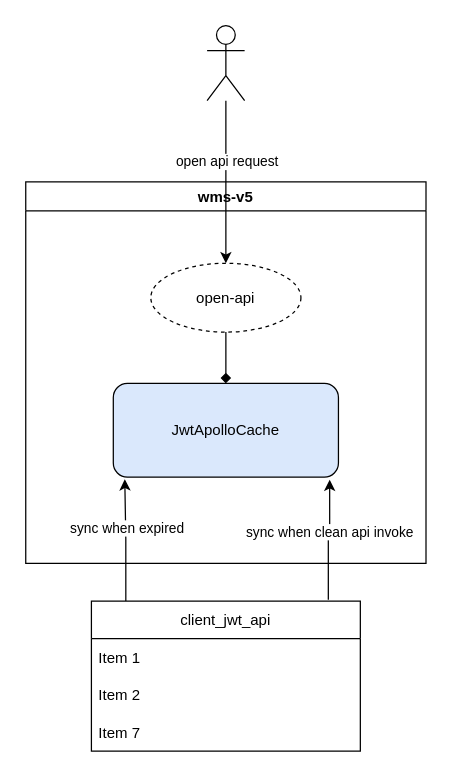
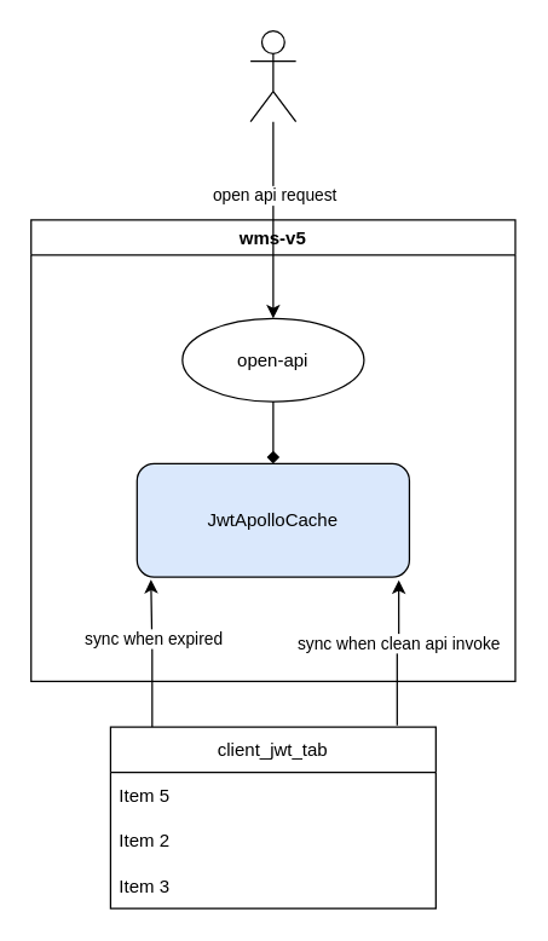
  <mxCell id="0" />
  <mxCell id="1" parent="0" />
  <mxCell id="2" value="wms-v5" style="swimlane;startSize=23;" parent="1" vertex="1"><mxGeometry x="20" y="145" width="320" height="305" as="geometry" /></mxCell>
  <mxCell id="3" value="JwtApolloCache" style="rounded=1;whiteSpace=wrap;html=1;fillColor=#dae8fc;" parent="2" vertex="1"><mxGeometry x="70" y="161" width="180" height="75" as="geometry" /></mxCell>
  <mxCell id="4" style="edgeStyle=orthogonalEdgeStyle;rounded=0;orthogonalLoop=1;jettySize=auto;html=1;entryX=0.5;entryY=0;entryDx=0;entryDy=0;endArrow=diamond;" edge="1" parent="2" source="5" target="3"><mxGeometry relative="1" as="geometry" /></mxCell>
- <mxCell id="5" value="open-api" style="ellipse;whiteSpace=wrap;html=1;dashed=1;" parent="2" vertex="1"><mxGeometry x="100" y="65" width="120" height="55" as="geometry" /></mxCell>
+ <mxCell id="5" value="open-api" style="ellipse;whiteSpace=wrap;html=1;" parent="2" vertex="1"><mxGeometry x="100" y="65" width="120" height="55" as="geometry" /></mxCell>
  <mxCell id="6" style="edgeStyle=orthogonalEdgeStyle;rounded=0;orthogonalLoop=1;jettySize=auto;html=1;exitX=0.128;exitY=0.008;exitDx=0;exitDy=0;exitPerimeter=0;entryX=0.051;entryY=1.022;entryDx=0;entryDy=0;entryPerimeter=0;" parent="1" source="10" edge="1" target="3"><mxGeometry relative="1" as="geometry"><mxPoint x="100" y="400" as="targetPoint" /></mxGeometry></mxCell>
  <mxCell id="7" value="sync when expired" style="edgeLabel;html=1;align=center;verticalAlign=middle;resizable=0;points=[];" parent="6" vertex="1" connectable="0"><mxGeometry x="0.203" y="-1" relative="1" as="geometry"><mxPoint as="offset" /></mxGeometry></mxCell>
  <mxCell id="8" style="edgeStyle=orthogonalEdgeStyle;rounded=0;orthogonalLoop=1;jettySize=auto;html=1;exitX=0.881;exitY=-0.008;exitDx=0;exitDy=0;entryX=0.961;entryY=1.027;entryDx=0;entryDy=0;entryPerimeter=0;exitPerimeter=0;" parent="1" source="10" target="3" edge="1"><mxGeometry relative="1" as="geometry"><mxPoint x="181.5" y="400" as="targetPoint" /></mxGeometry></mxCell>
  <mxCell id="9" value="sync when clean api invoke" style="edgeLabel;html=1;align=center;verticalAlign=middle;resizable=0;points=[];" parent="8" vertex="1" connectable="0"><mxGeometry x="0.152" relative="1" as="geometry"><mxPoint as="offset" /></mxGeometry></mxCell>
- <mxCell id="10" value="client_jwt_api" style="swimlane;fontStyle=0;childLayout=stackLayout;horizontal=1;startSize=30;horizontalStack=0;resizeParent=1;resizeParentMax=0;resizeLast=0;collapsible=1;marginBottom=0;" parent="1" vertex="1"><mxGeometry x="72.5" y="480" width="215" height="120" as="geometry" /></mxCell>
- <mxCell id="11" value="Item 1" style="text;strokeColor=none;fillColor=none;align=left;verticalAlign=middle;spacingLeft=4;spacingRight=4;overflow=hidden;points=[[0,0.5],[1,0.5]];portConstraint=eastwest;rotatable=0;" parent="10" vertex="1"><mxGeometry y="30" width="215" height="30" as="geometry" /></mxCell>
+ <mxCell id="10" value="client_jwt_tab" style="swimlane;fontStyle=0;childLayout=stackLayout;horizontal=1;startSize=30;horizontalStack=0;resizeParent=1;resizeParentMax=0;resizeLast=0;collapsible=1;marginBottom=0;" parent="1" vertex="1"><mxGeometry x="72.5" y="480" width="215" height="120" as="geometry" /></mxCell>
+ <mxCell id="11" value="Item 5" style="text;strokeColor=none;fillColor=none;align=left;verticalAlign=middle;spacingLeft=4;spacingRight=4;overflow=hidden;points=[[0,0.5],[1,0.5]];portConstraint=eastwest;rotatable=0;" parent="10" vertex="1"><mxGeometry y="30" width="215" height="30" as="geometry" /></mxCell>
  <mxCell id="12" value="Item 2" style="text;strokeColor=none;fillColor=none;align=left;verticalAlign=middle;spacingLeft=4;spacingRight=4;overflow=hidden;points=[[0,0.5],[1,0.5]];portConstraint=eastwest;rotatable=0;" parent="10" vertex="1"><mxGeometry y="60" width="215" height="30" as="geometry" /></mxCell>
- <mxCell id="13" value="Item 7" style="text;strokeColor=none;fillColor=none;align=left;verticalAlign=middle;spacingLeft=4;spacingRight=4;overflow=hidden;points=[[0,0.5],[1,0.5]];portConstraint=eastwest;rotatable=0;" parent="10" vertex="1"><mxGeometry y="90" width="215" height="30" as="geometry" /></mxCell>
+ <mxCell id="13" value="Item 3" style="text;strokeColor=none;fillColor=none;align=left;verticalAlign=middle;spacingLeft=4;spacingRight=4;overflow=hidden;points=[[0,0.5],[1,0.5]];portConstraint=eastwest;rotatable=0;" parent="10" vertex="1"><mxGeometry y="90" width="215" height="30" as="geometry" /></mxCell>
  <mxCell id="14" style="edgeStyle=orthogonalEdgeStyle;rounded=0;orthogonalLoop=1;jettySize=auto;html=1;" parent="1" source="16" target="5" edge="1"><mxGeometry relative="1" as="geometry" /></mxCell>
  <mxCell id="15" value="open api request" style="edgeLabel;html=1;align=center;verticalAlign=middle;resizable=0;points=[];" parent="14" vertex="1" connectable="0"><mxGeometry x="-0.257" relative="1" as="geometry"><mxPoint as="offset" /></mxGeometry></mxCell>
  <mxCell id="16" value="" style="shape=umlActor;verticalLabelPosition=bottom;verticalAlign=top;html=1;outlineConnect=0;" parent="1" vertex="1"><mxGeometry x="165" y="20" width="30" height="60" as="geometry" /></mxCell>
